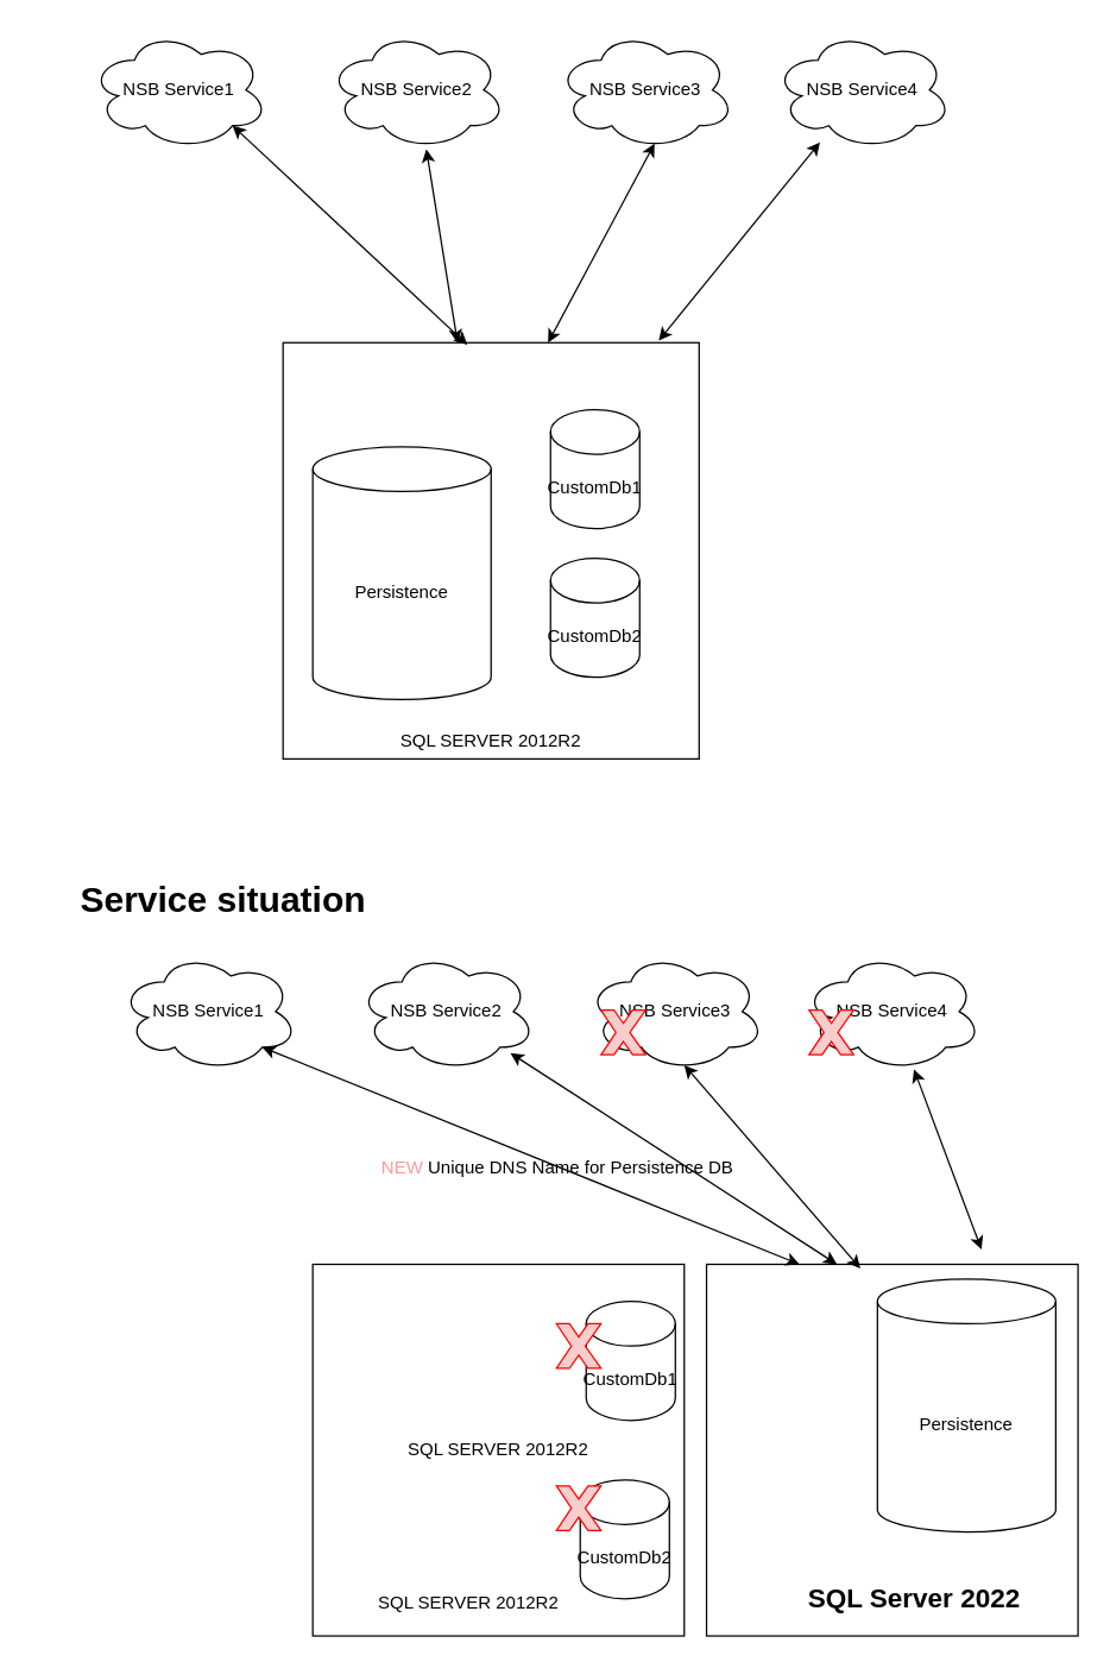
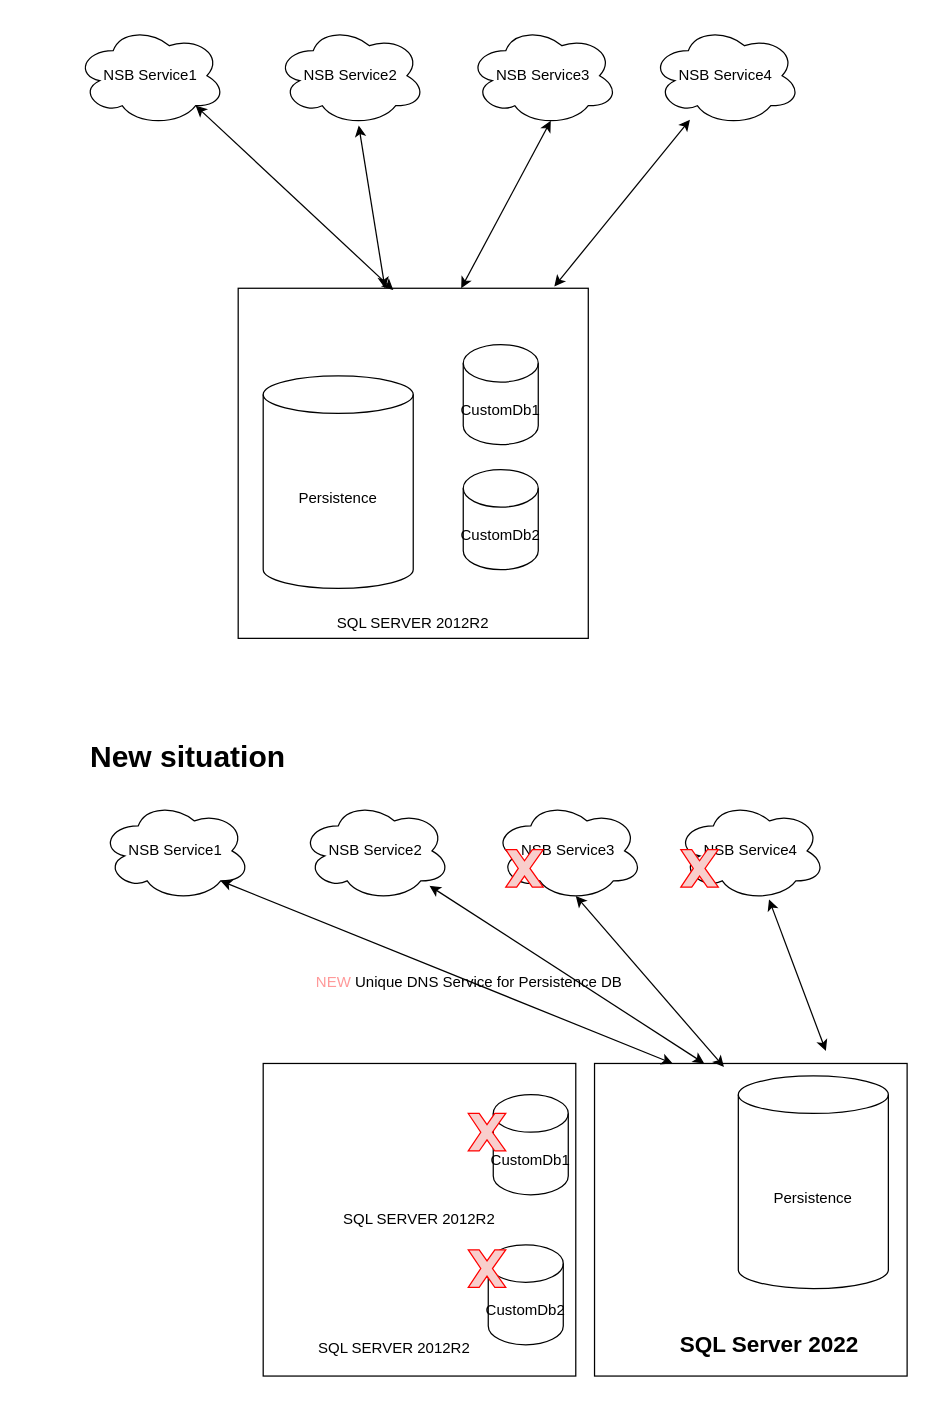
  <mxCell id="0" />
  <mxCell id="1" parent="0" />
  <mxCell id="2" value="" style="whiteSpace=wrap;html=1;aspect=fixed;" vertex="1" parent="1"><mxGeometry x="475" y="850" width="250" height="250" as="geometry" /></mxCell>
  <mxCell id="3" value="NSB Service1" style="ellipse;shape=cloud;whiteSpace=wrap;html=1;" vertex="1" parent="1"><mxGeometry x="60" y="20" width="120" height="80" as="geometry" /></mxCell>
  <mxCell id="4" value="NSB Service2" style="ellipse;shape=cloud;whiteSpace=wrap;html=1;" vertex="1" parent="1"><mxGeometry x="220" y="20" width="120" height="80" as="geometry" /></mxCell>
  <mxCell id="5" value="NSB Service3" style="ellipse;shape=cloud;whiteSpace=wrap;html=1;" vertex="1" parent="1"><mxGeometry x="374" y="20" width="120" height="80" as="geometry" /></mxCell>
  <mxCell id="6" value="NSB Service4" style="ellipse;shape=cloud;whiteSpace=wrap;html=1;" vertex="1" parent="1"><mxGeometry x="520" y="20" width="120" height="80" as="geometry" /></mxCell>
  <mxCell id="7" value="" style="whiteSpace=wrap;html=1;aspect=fixed;" vertex="1" parent="1"><mxGeometry x="190" y="230" width="280" height="280" as="geometry" /></mxCell>
  <mxCell id="8" value="Persistence" style="shape=cylinder3;whiteSpace=wrap;html=1;boundedLbl=1;backgroundOutline=1;size=15;" vertex="1" parent="1"><mxGeometry x="210" y="300" width="120" height="170" as="geometry" /></mxCell>
  <mxCell id="9" value="CustomDb1" style="shape=cylinder3;whiteSpace=wrap;html=1;boundedLbl=1;backgroundOutline=1;size=15;" vertex="1" parent="1"><mxGeometry x="370" y="275" width="60" height="80" as="geometry" /></mxCell>
  <mxCell id="10" value="CustomDb2" style="shape=cylinder3;whiteSpace=wrap;html=1;boundedLbl=1;backgroundOutline=1;size=15;" vertex="1" parent="1"><mxGeometry x="370" y="375" width="60" height="80" as="geometry" /></mxCell>
  <mxCell id="11" value="" style="endArrow=classic;startArrow=classic;html=1;rounded=0;entryX=0.8;entryY=0.8;entryDx=0;entryDy=0;entryPerimeter=0;exitX=0.443;exitY=0.005;exitDx=0;exitDy=0;exitPerimeter=0;" edge="1" parent="1" source="7" target="3"><mxGeometry width="50" height="50" relative="1" as="geometry"><mxPoint x="280" y="330" as="sourcePoint" /><mxPoint x="330" y="280" as="targetPoint" /></mxGeometry></mxCell>
  <mxCell id="12" value="" style="endArrow=classic;startArrow=classic;html=1;rounded=0;" edge="1" parent="1" source="7" target="4"><mxGeometry width="50" height="50" relative="1" as="geometry"><mxPoint x="280" y="330" as="sourcePoint" /><mxPoint x="330" y="280" as="targetPoint" /></mxGeometry></mxCell>
  <mxCell id="13" value="" style="endArrow=classic;startArrow=classic;html=1;rounded=0;exitX=0.903;exitY=-0.005;exitDx=0;exitDy=0;exitPerimeter=0;" edge="1" parent="1" source="7" target="6"><mxGeometry width="50" height="50" relative="1" as="geometry"><mxPoint x="280" y="330" as="sourcePoint" /><mxPoint x="330" y="280" as="targetPoint" /></mxGeometry></mxCell>
  <mxCell id="14" value="" style="endArrow=classic;startArrow=classic;html=1;rounded=0;entryX=0.55;entryY=0.95;entryDx=0;entryDy=0;entryPerimeter=0;exitX=0.637;exitY=0;exitDx=0;exitDy=0;exitPerimeter=0;" edge="1" parent="1" source="7" target="5"><mxGeometry width="50" height="50" relative="1" as="geometry"><mxPoint x="370" y="220" as="sourcePoint" /><mxPoint x="330" y="280" as="targetPoint" /></mxGeometry></mxCell>
  <mxCell id="15" value="NSB Service1" style="ellipse;shape=cloud;whiteSpace=wrap;html=1;" vertex="1" parent="1"><mxGeometry x="80" y="640" width="120" height="80" as="geometry" /></mxCell>
  <mxCell id="16" value="NSB Service2" style="ellipse;shape=cloud;whiteSpace=wrap;html=1;" vertex="1" parent="1"><mxGeometry x="240" y="640" width="120" height="80" as="geometry" /></mxCell>
  <mxCell id="17" value="NSB Service3" style="ellipse;shape=cloud;whiteSpace=wrap;html=1;" vertex="1" parent="1"><mxGeometry x="394" y="640" width="120" height="80" as="geometry" /></mxCell>
  <mxCell id="18" value="NSB Service4" style="ellipse;shape=cloud;whiteSpace=wrap;html=1;" vertex="1" parent="1"><mxGeometry x="540" y="640" width="120" height="80" as="geometry" /></mxCell>
  <mxCell id="19" value="SQL SERVER 2012R2" style="whiteSpace=wrap;html=1;aspect=fixed;" vertex="1" parent="1"><mxGeometry x="210" y="850" width="250" height="250" as="geometry" /></mxCell>
  <mxCell id="20" value="Persistence" style="shape=cylinder3;whiteSpace=wrap;html=1;boundedLbl=1;backgroundOutline=1;size=15;" vertex="1" parent="1"><mxGeometry x="590" y="860" width="120" height="170" as="geometry" /></mxCell>
  <mxCell id="21" value="CustomDb2" style="shape=cylinder3;whiteSpace=wrap;html=1;boundedLbl=1;backgroundOutline=1;size=15;" vertex="1" parent="1"><mxGeometry x="390" y="995" width="60" height="80" as="geometry" /></mxCell>
  <mxCell id="22" value="" style="endArrow=classic;startArrow=classic;html=1;rounded=0;entryX=0.8;entryY=0.8;entryDx=0;entryDy=0;entryPerimeter=0;exitX=0.25;exitY=0;exitDx=0;exitDy=0;" edge="1" parent="1" source="2" target="15"><mxGeometry width="50" height="50" relative="1" as="geometry"><mxPoint x="300" y="950" as="sourcePoint" /><mxPoint x="350" y="900" as="targetPoint" /></mxGeometry></mxCell>
  <mxCell id="23" value="" style="endArrow=classic;startArrow=classic;html=1;rounded=0;exitX=0.351;exitY=0;exitDx=0;exitDy=0;exitPerimeter=0;" edge="1" parent="1" source="2" target="16"><mxGeometry width="50" height="50" relative="1" as="geometry"><mxPoint x="300" y="950" as="sourcePoint" /><mxPoint x="350" y="900" as="targetPoint" /></mxGeometry></mxCell>
  <mxCell id="24" value="" style="endArrow=classic;startArrow=classic;html=1;rounded=0;" edge="1" parent="1" target="18"><mxGeometry width="50" height="50" relative="1" as="geometry"><mxPoint x="660" y="840" as="sourcePoint" /><mxPoint x="350" y="900" as="targetPoint" /></mxGeometry></mxCell>
  <mxCell id="25" value="" style="endArrow=classic;startArrow=classic;html=1;rounded=0;entryX=0.55;entryY=0.95;entryDx=0;entryDy=0;entryPerimeter=0;exitX=0.414;exitY=0.011;exitDx=0;exitDy=0;exitPerimeter=0;" edge="1" parent="1" source="2" target="17"><mxGeometry width="50" height="50" relative="1" as="geometry"><mxPoint x="390" y="840" as="sourcePoint" /><mxPoint x="350" y="900" as="targetPoint" /></mxGeometry></mxCell>
- <mxCell id="26" value="&lt;font color=&quot;#ff9999&quot;&gt;NEW &lt;/font&gt;Unique DNS Name for Persistence DB" style="text;html=1;align=center;verticalAlign=middle;whiteSpace=wrap;rounded=0;" vertex="1" parent="1"><mxGeometry x="170" y="770" width="410" height="30" as="geometry" /></mxCell>
+ <mxCell id="26" value="&lt;font color=&quot;#ff9999&quot;&gt;NEW &lt;/font&gt;Unique DNS Service for Persistence DB" style="text;html=1;align=center;verticalAlign=middle;whiteSpace=wrap;rounded=0;" vertex="1" parent="1"><mxGeometry x="170" y="770" width="410" height="30" as="geometry" /></mxCell>
  <mxCell id="27" value="CustomDb1" style="shape=cylinder3;whiteSpace=wrap;html=1;boundedLbl=1;backgroundOutline=1;size=15;" vertex="1" parent="1"><mxGeometry x="394" y="875" width="60" height="80" as="geometry" /></mxCell>
  <mxCell id="28" value="&#10;SQL SERVER 2012R2&#10;&#10;" style="text;html=1;align=center;verticalAlign=middle;whiteSpace=wrap;rounded=0;" vertex="1" parent="1"><mxGeometry x="255" y="490" width="150" height="30" as="geometry" /></mxCell>
  <mxCell id="29" value="&#10;SQL SERVER 2012R2&#10;&#10;" style="text;html=1;align=center;verticalAlign=middle;whiteSpace=wrap;rounded=0;" vertex="1" parent="1"><mxGeometry x="240" y="1070" width="150" height="30" as="geometry" /></mxCell>
  <mxCell id="30" value="&lt;h2 class=&quot;&quot;&gt;SQL Server 2022&lt;/h2&gt;" style="text;html=1;align=center;verticalAlign=middle;whiteSpace=wrap;rounded=0;" vertex="1" parent="1"><mxGeometry x="530" y="1060" width="170" height="30" as="geometry" /></mxCell>
  <mxCell id="31" value="" style="verticalLabelPosition=bottom;verticalAlign=top;html=1;shape=mxgraph.basic.x;fillColor=#f8cecc;strokeColor=#ff0000;" vertex="1" parent="1"><mxGeometry x="374" y="890" width="30" height="30" as="geometry" /></mxCell>
  <mxCell id="32" value="" style="verticalLabelPosition=bottom;verticalAlign=top;html=1;shape=mxgraph.basic.x;fillColor=#f8cecc;strokeColor=#ff0000;" vertex="1" parent="1"><mxGeometry x="374" y="999" width="30" height="30" as="geometry" /></mxCell>
  <mxCell id="33" value="" style="verticalLabelPosition=bottom;verticalAlign=top;html=1;shape=mxgraph.basic.x;fillColor=#f8cecc;strokeColor=#ff0000;" vertex="1" parent="1"><mxGeometry x="404" y="679" width="30" height="30" as="geometry" /></mxCell>
  <mxCell id="34" value="" style="verticalLabelPosition=bottom;verticalAlign=top;html=1;shape=mxgraph.basic.x;fillColor=#f8cecc;strokeColor=#ff0000;" vertex="1" parent="1"><mxGeometry x="544" y="679" width="30" height="30" as="geometry" /></mxCell>
- <mxCell id="35" value="&lt;h1&gt;Service situation &lt;/h1&gt;" style="text;html=1;align=center;verticalAlign=middle;whiteSpace=wrap;rounded=0;" vertex="1" parent="1"><mxGeometry y="590" width="260" height="30" as="geometry" x="20" /></mxCell>
+ <mxCell id="35" value="&lt;h1&gt;New situation &lt;/h1&gt;" style="text;html=1;align=center;verticalAlign=middle;whiteSpace=wrap;rounded=0;" vertex="1" parent="1"><mxGeometry y="590" width="260" height="30" as="geometry" x="20" /></mxCell>
